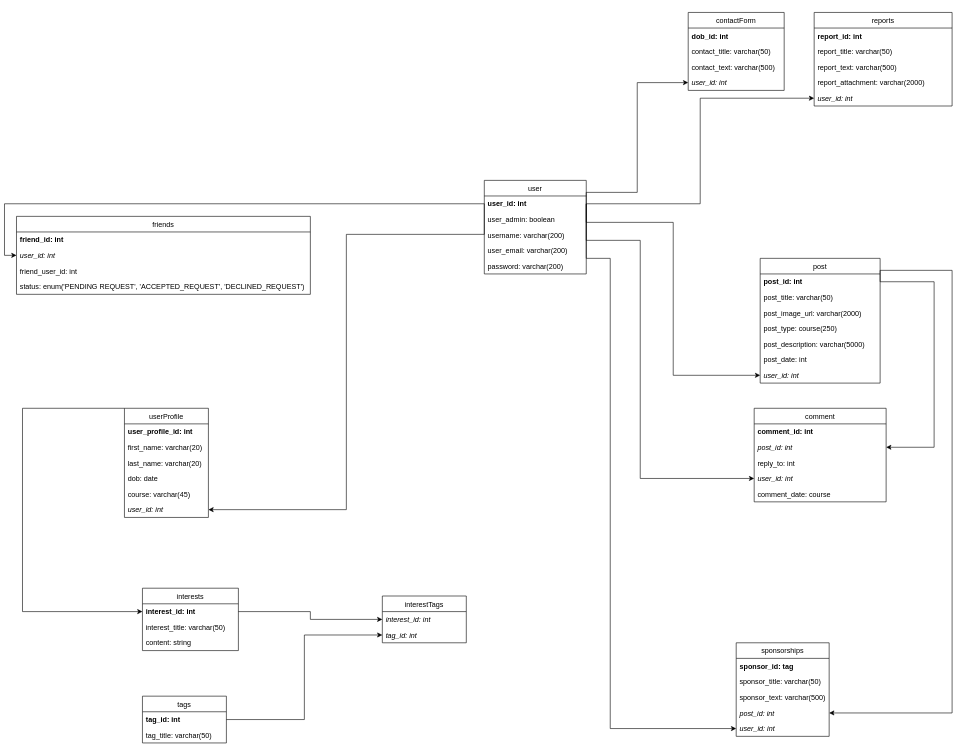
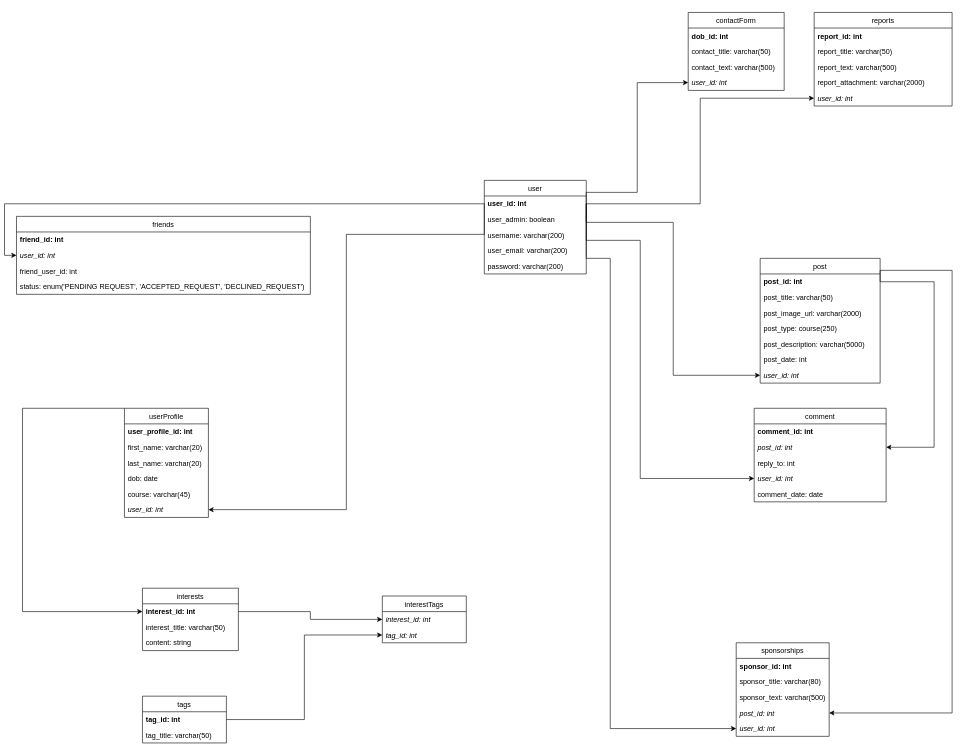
  <mxCell id="0" />
  <mxCell id="1" parent="0" />
  <mxCell id="2" value="user" style="swimlane;fontStyle=0;childLayout=stackLayout;horizontal=1;startSize=26;fillColor=none;horizontalStack=0;resizeParent=1;resizeParentMax=0;resizeLast=0;collapsible=1;marginBottom=0;" parent="1" vertex="1"><mxGeometry x="800" y="300" width="170" height="156" as="geometry" /></mxCell>
  <mxCell id="3" value="user_id: int" style="text;strokeColor=none;fillColor=none;align=left;verticalAlign=top;spacingLeft=4;spacingRight=4;overflow=hidden;rotatable=0;points=[[0,0.5],[1,0.5]];portConstraint=eastwest;fontStyle=1" parent="2" vertex="1"><mxGeometry y="26" width="170" height="26" as="geometry" /></mxCell>
  <mxCell id="4" value="user_admin: boolean" style="text;strokeColor=none;fillColor=none;align=left;verticalAlign=top;spacingLeft=4;spacingRight=4;overflow=hidden;rotatable=0;points=[[0,0.5],[1,0.5]];portConstraint=eastwest;" parent="2" vertex="1"><mxGeometry y="52" width="170" height="26" as="geometry" /></mxCell>
  <mxCell id="5" value="username: varchar(200)" style="text;strokeColor=none;fillColor=none;align=left;verticalAlign=top;spacingLeft=4;spacingRight=4;overflow=hidden;rotatable=0;points=[[0,0.5],[1,0.5]];portConstraint=eastwest;" parent="2" vertex="1"><mxGeometry y="78" width="170" height="26" as="geometry" /></mxCell>
  <mxCell id="6" value="user_email: varchar(200)" style="text;strokeColor=none;fillColor=none;align=left;verticalAlign=top;spacingLeft=4;spacingRight=4;overflow=hidden;rotatable=0;points=[[0,0.5],[1,0.5]];portConstraint=eastwest;" parent="2" vertex="1"><mxGeometry y="104" width="170" height="26" as="geometry" /></mxCell>
  <mxCell id="7" value="password: varchar(200)" style="text;strokeColor=none;fillColor=none;align=left;verticalAlign=top;spacingLeft=4;spacingRight=4;overflow=hidden;rotatable=0;points=[[0,0.5],[1,0.5]];portConstraint=eastwest;" parent="2" vertex="1"><mxGeometry y="130" width="170" height="26" as="geometry" /></mxCell>
  <mxCell id="8" style="edgeStyle=orthogonalEdgeStyle;rounded=0;orthogonalLoop=1;jettySize=auto;html=1;exitX=0;exitY=0;exitDx=0;exitDy=0;entryX=0;entryY=0.5;entryDx=0;entryDy=0;" parent="1" source="9" target="32" edge="1"><mxGeometry relative="1" as="geometry"><Array as="points"><mxPoint x="30" y="680" /><mxPoint x="30" y="1019" /></Array></mxGeometry></mxCell>
  <mxCell id="9" value="userProfile" style="swimlane;fontStyle=0;childLayout=stackLayout;horizontal=1;startSize=26;fillColor=none;horizontalStack=0;resizeParent=1;resizeParentMax=0;resizeLast=0;collapsible=1;marginBottom=0;" parent="1" vertex="1"><mxGeometry x="200" y="680" width="140" height="182" as="geometry" /></mxCell>
  <mxCell id="10" value="user_profile_id: int" style="text;strokeColor=none;fillColor=none;align=left;verticalAlign=top;spacingLeft=4;spacingRight=4;overflow=hidden;rotatable=0;points=[[0,0.5],[1,0.5]];portConstraint=eastwest;fontStyle=1" parent="9" vertex="1"><mxGeometry y="26" width="140" height="26" as="geometry" /></mxCell>
  <mxCell id="11" value="first_name: varchar(20)" style="text;strokeColor=none;fillColor=none;align=left;verticalAlign=top;spacingLeft=4;spacingRight=4;overflow=hidden;rotatable=0;points=[[0,0.5],[1,0.5]];portConstraint=eastwest;" parent="9" vertex="1"><mxGeometry y="52" width="140" height="26" as="geometry" /></mxCell>
  <mxCell id="12" value="last_name: varchar(20)" style="text;strokeColor=none;fillColor=none;align=left;verticalAlign=top;spacingLeft=4;spacingRight=4;overflow=hidden;rotatable=0;points=[[0,0.5],[1,0.5]];portConstraint=eastwest;" parent="9" vertex="1"><mxGeometry y="78" width="140" height="26" as="geometry" /></mxCell>
  <mxCell id="13" value="dob: date" style="text;strokeColor=none;fillColor=none;align=left;verticalAlign=top;spacingLeft=4;spacingRight=4;overflow=hidden;rotatable=0;points=[[0,0.5],[1,0.5]];portConstraint=eastwest;" parent="9" vertex="1"><mxGeometry y="104" width="140" height="26" as="geometry" /></mxCell>
  <mxCell id="14" value="course: varchar(45)" style="text;strokeColor=none;fillColor=none;align=left;verticalAlign=top;spacingLeft=4;spacingRight=4;overflow=hidden;rotatable=0;points=[[0,0.5],[1,0.5]];portConstraint=eastwest;" parent="9" vertex="1"><mxGeometry y="130" width="140" height="26" as="geometry" /></mxCell>
  <mxCell id="15" value="user_id: int" style="text;strokeColor=none;fillColor=none;align=left;verticalAlign=top;spacingLeft=4;spacingRight=4;overflow=hidden;rotatable=0;points=[[0,0.5],[1,0.5]];portConstraint=eastwest;fontStyle=2" parent="9" vertex="1"><mxGeometry y="156" width="140" height="26" as="geometry" /></mxCell>
  <mxCell id="16" value="post" style="swimlane;fontStyle=0;childLayout=stackLayout;horizontal=1;startSize=26;fillColor=none;horizontalStack=0;resizeParent=1;resizeParentMax=0;resizeLast=0;collapsible=1;marginBottom=0;" parent="1" vertex="1"><mxGeometry x="1260" y="430" width="200" height="208" as="geometry" /></mxCell>
  <mxCell id="17" value="post_id: int" style="text;strokeColor=none;fillColor=none;align=left;verticalAlign=top;spacingLeft=4;spacingRight=4;overflow=hidden;rotatable=0;points=[[0,0.5],[1,0.5]];portConstraint=eastwest;fontStyle=1" parent="16" vertex="1"><mxGeometry y="26" width="200" height="26" as="geometry" /></mxCell>
  <mxCell id="18" value="post_title: varchar(50)" style="text;strokeColor=none;fillColor=none;align=left;verticalAlign=top;spacingLeft=4;spacingRight=4;overflow=hidden;rotatable=0;points=[[0,0.5],[1,0.5]];portConstraint=eastwest;" parent="16" vertex="1"><mxGeometry y="52" width="200" height="26" as="geometry" /></mxCell>
  <mxCell id="19" value="post_image_url: varchar(2000)" style="text;strokeColor=none;fillColor=none;align=left;verticalAlign=top;spacingLeft=4;spacingRight=4;overflow=hidden;rotatable=0;points=[[0,0.5],[1,0.5]];portConstraint=eastwest;" parent="16" vertex="1"><mxGeometry y="78" width="200" height="26" as="geometry" /></mxCell>
  <mxCell id="20" value="post_type: course(250)" style="text;strokeColor=none;fillColor=none;align=left;verticalAlign=top;spacingLeft=4;spacingRight=4;overflow=hidden;rotatable=0;points=[[0,0.5],[1,0.5]];portConstraint=eastwest;" parent="16" vertex="1"><mxGeometry y="104" width="200" height="26" as="geometry" /></mxCell>
  <mxCell id="21" value="post_description: varchar(5000)" style="text;strokeColor=none;fillColor=none;align=left;verticalAlign=top;spacingLeft=4;spacingRight=4;overflow=hidden;rotatable=0;points=[[0,0.5],[1,0.5]];portConstraint=eastwest;" parent="16" vertex="1"><mxGeometry y="130" width="200" height="26" as="geometry" /></mxCell>
  <mxCell id="22" value="post_date: int" style="text;strokeColor=none;fillColor=none;align=left;verticalAlign=top;spacingLeft=4;spacingRight=4;overflow=hidden;rotatable=0;points=[[0,0.5],[1,0.5]];portConstraint=eastwest;" parent="16" vertex="1"><mxGeometry y="156" width="200" height="26" as="geometry" /></mxCell>
  <mxCell id="23" value="user_id: int" style="text;strokeColor=none;fillColor=none;align=left;verticalAlign=top;spacingLeft=4;spacingRight=4;overflow=hidden;rotatable=0;points=[[0,0.5],[1,0.5]];portConstraint=eastwest;fontStyle=2" parent="16" vertex="1"><mxGeometry y="182" width="200" height="26" as="geometry" /></mxCell>
  <mxCell id="24" style="edgeStyle=orthogonalEdgeStyle;rounded=0;orthogonalLoop=1;jettySize=auto;html=1;exitX=1;exitY=0.5;exitDx=0;exitDy=0;entryX=0;entryY=0.5;entryDx=0;entryDy=0;" parent="1" source="3" target="23" edge="1"><mxGeometry relative="1" as="geometry"><Array as="points"><mxPoint x="970" y="370" /><mxPoint x="1115" y="370" /><mxPoint x="1115" y="625" /></Array></mxGeometry></mxCell>
  <mxCell id="25" value="friends" style="swimlane;fontStyle=0;childLayout=stackLayout;horizontal=1;startSize=26;fillColor=none;horizontalStack=0;resizeParent=1;resizeParentMax=0;resizeLast=0;collapsible=1;marginBottom=0;" parent="1" vertex="1"><mxGeometry x="20" y="360" width="490" height="130" as="geometry" /></mxCell>
  <mxCell id="26" value="friend_id: int" style="text;strokeColor=none;fillColor=none;align=left;verticalAlign=top;spacingLeft=4;spacingRight=4;overflow=hidden;rotatable=0;points=[[0,0.5],[1,0.5]];portConstraint=eastwest;fontStyle=1" parent="25" vertex="1"><mxGeometry y="26" width="490" height="26" as="geometry" /></mxCell>
  <mxCell id="27" value="user_id: int" style="text;strokeColor=none;fillColor=none;align=left;verticalAlign=top;spacingLeft=4;spacingRight=4;overflow=hidden;rotatable=0;points=[[0,0.5],[1,0.5]];portConstraint=eastwest;fontStyle=2" parent="25" vertex="1"><mxGeometry y="52" width="490" height="26" as="geometry" /></mxCell>
  <mxCell id="28" value="friend_user_id: int" style="text;strokeColor=none;fillColor=none;align=left;verticalAlign=top;spacingLeft=4;spacingRight=4;overflow=hidden;rotatable=0;points=[[0,0.5],[1,0.5]];portConstraint=eastwest;" parent="25" vertex="1"><mxGeometry y="78" width="490" height="26" as="geometry" /></mxCell>
  <mxCell id="29" value="status: enum('PENDING REQUEST', 'ACCEPTED_REQUEST', 'DECLINED_REQUEST')" style="text;strokeColor=none;fillColor=none;align=left;verticalAlign=top;spacingLeft=4;spacingRight=4;overflow=hidden;rotatable=0;points=[[0,0.5],[1,0.5]];portConstraint=eastwest;" parent="25" vertex="1"><mxGeometry y="104" width="490" height="26" as="geometry" /></mxCell>
  <mxCell id="30" style="edgeStyle=orthogonalEdgeStyle;rounded=0;orthogonalLoop=1;jettySize=auto;html=1;exitX=0;exitY=0.5;exitDx=0;exitDy=0;entryX=0;entryY=0.5;entryDx=0;entryDy=0;" parent="1" source="3" target="27" edge="1"><mxGeometry relative="1" as="geometry" /></mxCell>
  <mxCell id="31" value="interests" style="swimlane;fontStyle=0;childLayout=stackLayout;horizontal=1;startSize=26;fillColor=none;horizontalStack=0;resizeParent=1;resizeParentMax=0;resizeLast=0;collapsible=1;marginBottom=0;" parent="1" vertex="1"><mxGeometry x="230" y="980" width="160" height="104" as="geometry" /></mxCell>
  <mxCell id="32" value="interest_id: int" style="text;strokeColor=none;fillColor=none;align=left;verticalAlign=top;spacingLeft=4;spacingRight=4;overflow=hidden;rotatable=0;points=[[0,0.5],[1,0.5]];portConstraint=eastwest;fontStyle=1" parent="31" vertex="1"><mxGeometry y="26" width="160" height="26" as="geometry" /></mxCell>
  <mxCell id="33" value="interest_title: varchar(50)" style="text;strokeColor=none;fillColor=none;align=left;verticalAlign=top;spacingLeft=4;spacingRight=4;overflow=hidden;rotatable=0;points=[[0,0.5],[1,0.5]];portConstraint=eastwest;" parent="31" vertex="1"><mxGeometry y="52" width="160" height="26" as="geometry" /></mxCell>
  <mxCell id="34" value="content: string" style="text;strokeColor=none;fillColor=none;align=left;verticalAlign=top;spacingLeft=4;spacingRight=4;overflow=hidden;rotatable=0;points=[[0,0.5],[1,0.5]];portConstraint=eastwest;" parent="31" vertex="1"><mxGeometry y="78" width="160" height="26" as="geometry" /></mxCell>
  <mxCell id="35" value="tags" style="swimlane;fontStyle=0;childLayout=stackLayout;horizontal=1;startSize=26;fillColor=none;horizontalStack=0;resizeParent=1;resizeParentMax=0;resizeLast=0;collapsible=1;marginBottom=0;" parent="1" vertex="1"><mxGeometry x="230" y="1160" width="140" height="78" as="geometry" /></mxCell>
  <mxCell id="36" value="tag_id: int" style="text;strokeColor=none;fillColor=none;align=left;verticalAlign=top;spacingLeft=4;spacingRight=4;overflow=hidden;rotatable=0;points=[[0,0.5],[1,0.5]];portConstraint=eastwest;fontStyle=1" parent="35" vertex="1"><mxGeometry y="26" width="140" height="26" as="geometry" /></mxCell>
  <mxCell id="37" value="tag_title: varchar(50)" style="text;strokeColor=none;fillColor=none;align=left;verticalAlign=top;spacingLeft=4;spacingRight=4;overflow=hidden;rotatable=0;points=[[0,0.5],[1,0.5]];portConstraint=eastwest;" parent="35" vertex="1"><mxGeometry y="52" width="140" height="26" as="geometry" /></mxCell>
  <mxCell id="38" value="interestTags" style="swimlane;fontStyle=0;childLayout=stackLayout;horizontal=1;startSize=26;fillColor=none;horizontalStack=0;resizeParent=1;resizeParentMax=0;resizeLast=0;collapsible=1;marginBottom=0;" parent="1" vertex="1"><mxGeometry x="630" y="993" width="140" height="78" as="geometry" /></mxCell>
  <mxCell id="39" value="interest_id: int" style="text;strokeColor=none;fillColor=none;align=left;verticalAlign=top;spacingLeft=4;spacingRight=4;overflow=hidden;rotatable=0;points=[[0,0.5],[1,0.5]];portConstraint=eastwest;fontStyle=2" parent="38" vertex="1"><mxGeometry y="26" width="140" height="26" as="geometry" /></mxCell>
  <mxCell id="40" value="tag_id: int" style="text;strokeColor=none;fillColor=none;align=left;verticalAlign=top;spacingLeft=4;spacingRight=4;overflow=hidden;rotatable=0;points=[[0,0.5],[1,0.5]];portConstraint=eastwest;fontStyle=2" parent="38" vertex="1"><mxGeometry y="52" width="140" height="26" as="geometry" /></mxCell>
  <mxCell id="41" style="edgeStyle=orthogonalEdgeStyle;rounded=0;orthogonalLoop=1;jettySize=auto;html=1;exitX=1;exitY=0.5;exitDx=0;exitDy=0;entryX=0;entryY=0.5;entryDx=0;entryDy=0;" parent="1" source="36" target="40" edge="1"><mxGeometry relative="1" as="geometry" /></mxCell>
  <mxCell id="42" style="edgeStyle=orthogonalEdgeStyle;rounded=0;orthogonalLoop=1;jettySize=auto;html=1;exitX=1;exitY=0.5;exitDx=0;exitDy=0;entryX=0;entryY=0.5;entryDx=0;entryDy=0;" parent="1" source="32" target="39" edge="1"><mxGeometry relative="1" as="geometry" /></mxCell>
  <mxCell id="43" value="comment" style="swimlane;fontStyle=0;childLayout=stackLayout;horizontal=1;startSize=26;fillColor=none;horizontalStack=0;resizeParent=1;resizeParentMax=0;resizeLast=0;collapsible=1;marginBottom=0;" parent="1" vertex="1"><mxGeometry x="1250" y="680" width="220" height="156" as="geometry" /></mxCell>
  <mxCell id="44" value="comment_id: int" style="text;strokeColor=none;fillColor=none;align=left;verticalAlign=top;spacingLeft=4;spacingRight=4;overflow=hidden;rotatable=0;points=[[0,0.5],[1,0.5]];portConstraint=eastwest;fontStyle=1" parent="43" vertex="1"><mxGeometry y="26" width="220" height="26" as="geometry" /></mxCell>
  <mxCell id="45" value="post_id: int" style="text;strokeColor=none;fillColor=none;align=left;verticalAlign=top;spacingLeft=4;spacingRight=4;overflow=hidden;rotatable=0;points=[[0,0.5],[1,0.5]];portConstraint=eastwest;fontStyle=2" parent="43" vertex="1"><mxGeometry y="52" width="220" height="26" as="geometry" /></mxCell>
  <mxCell id="46" value="reply_to: int" style="text;strokeColor=none;fillColor=none;align=left;verticalAlign=top;spacingLeft=4;spacingRight=4;overflow=hidden;rotatable=0;points=[[0,0.5],[1,0.5]];portConstraint=eastwest;" parent="43" vertex="1"><mxGeometry y="78" width="220" height="26" as="geometry" /></mxCell>
  <mxCell id="47" value="user_id: int" style="text;strokeColor=none;fillColor=none;align=left;verticalAlign=top;spacingLeft=4;spacingRight=4;overflow=hidden;rotatable=0;points=[[0,0.5],[1,0.5]];portConstraint=eastwest;fontStyle=2" parent="43" vertex="1"><mxGeometry y="104" width="220" height="26" as="geometry" /></mxCell>
- <mxCell id="48" value="comment_date: course" style="text;strokeColor=none;fillColor=none;align=left;verticalAlign=top;spacingLeft=4;spacingRight=4;overflow=hidden;rotatable=0;points=[[0,0.5],[1,0.5]];portConstraint=eastwest;" parent="43" vertex="1"><mxGeometry y="130" width="220" height="26" as="geometry" /></mxCell>
+ <mxCell id="48" value="comment_date: date" style="text;strokeColor=none;fillColor=none;align=left;verticalAlign=top;spacingLeft=4;spacingRight=4;overflow=hidden;rotatable=0;points=[[0,0.5],[1,0.5]];portConstraint=eastwest;" parent="43" vertex="1"><mxGeometry y="130" width="220" height="26" as="geometry" /></mxCell>
  <mxCell id="49" value="reports" style="swimlane;fontStyle=0;childLayout=stackLayout;horizontal=1;startSize=26;fillColor=none;horizontalStack=0;resizeParent=1;resizeParentMax=0;resizeLast=0;collapsible=1;marginBottom=0;" parent="1" vertex="1"><mxGeometry x="1350" y="20" width="230" height="156" as="geometry" /></mxCell>
  <mxCell id="50" value="report_id: int" style="text;strokeColor=none;fillColor=none;align=left;verticalAlign=top;spacingLeft=4;spacingRight=4;overflow=hidden;rotatable=0;points=[[0,0.5],[1,0.5]];portConstraint=eastwest;fontStyle=1" parent="49" vertex="1"><mxGeometry y="26" width="230" height="26" as="geometry" /></mxCell>
  <mxCell id="51" value="report_title: varchar(50)" style="text;strokeColor=none;fillColor=none;align=left;verticalAlign=top;spacingLeft=4;spacingRight=4;overflow=hidden;rotatable=0;points=[[0,0.5],[1,0.5]];portConstraint=eastwest;" parent="49" vertex="1"><mxGeometry y="52" width="230" height="26" as="geometry" /></mxCell>
  <mxCell id="52" value="report_text: varchar(500)" style="text;strokeColor=none;fillColor=none;align=left;verticalAlign=top;spacingLeft=4;spacingRight=4;overflow=hidden;rotatable=0;points=[[0,0.5],[1,0.5]];portConstraint=eastwest;" parent="49" vertex="1"><mxGeometry y="78" width="230" height="26" as="geometry" /></mxCell>
  <mxCell id="53" value="report_attachment: varchar(2000)" style="text;strokeColor=none;fillColor=none;align=left;verticalAlign=top;spacingLeft=4;spacingRight=4;overflow=hidden;rotatable=0;points=[[0,0.5],[1,0.5]];portConstraint=eastwest;" parent="49" vertex="1"><mxGeometry y="104" width="230" height="26" as="geometry" /></mxCell>
  <mxCell id="54" value="user_id: int" style="text;strokeColor=none;fillColor=none;align=left;verticalAlign=top;spacingLeft=4;spacingRight=4;overflow=hidden;rotatable=0;points=[[0,0.5],[1,0.5]];portConstraint=eastwest;fontStyle=2" parent="49" vertex="1"><mxGeometry y="130" width="230" height="26" as="geometry" /></mxCell>
  <mxCell id="55" value="contactForm" style="swimlane;fontStyle=0;childLayout=stackLayout;horizontal=1;startSize=26;fillColor=none;horizontalStack=0;resizeParent=1;resizeParentMax=0;resizeLast=0;collapsible=1;marginBottom=0;" parent="1" vertex="1"><mxGeometry x="1140" y="20" width="160" height="130" as="geometry" /></mxCell>
  <mxCell id="56" value="dob_id: int" style="text;strokeColor=none;fillColor=none;align=left;verticalAlign=top;spacingLeft=4;spacingRight=4;overflow=hidden;rotatable=0;points=[[0,0.5],[1,0.5]];portConstraint=eastwest;fontStyle=1" parent="55" vertex="1"><mxGeometry y="26" width="160" height="26" as="geometry" /></mxCell>
  <mxCell id="57" value="contact_title: varchar(50)" style="text;strokeColor=none;fillColor=none;align=left;verticalAlign=top;spacingLeft=4;spacingRight=4;overflow=hidden;rotatable=0;points=[[0,0.5],[1,0.5]];portConstraint=eastwest;" parent="55" vertex="1"><mxGeometry y="52" width="160" height="26" as="geometry" /></mxCell>
  <mxCell id="58" value="contact_text: varchar(500)" style="text;strokeColor=none;fillColor=none;align=left;verticalAlign=top;spacingLeft=4;spacingRight=4;overflow=hidden;rotatable=0;points=[[0,0.5],[1,0.5]];portConstraint=eastwest;" parent="55" vertex="1"><mxGeometry y="78" width="160" height="26" as="geometry" /></mxCell>
  <mxCell id="59" value="user_id: int" style="text;strokeColor=none;fillColor=none;align=left;verticalAlign=top;spacingLeft=4;spacingRight=4;overflow=hidden;rotatable=0;points=[[0,0.5],[1,0.5]];portConstraint=eastwest;fontStyle=2" parent="55" vertex="1"><mxGeometry y="104" width="160" height="26" as="geometry" /></mxCell>
  <mxCell id="60" value="sponsorships" style="swimlane;fontStyle=0;childLayout=stackLayout;horizontal=1;startSize=26;fillColor=none;horizontalStack=0;resizeParent=1;resizeParentMax=0;resizeLast=0;collapsible=1;marginBottom=0;" parent="1" vertex="1"><mxGeometry x="1220" y="1071" width="155" height="156" as="geometry" /></mxCell>
- <mxCell id="61" value="sponsor_id: tag" style="text;strokeColor=none;fillColor=none;align=left;verticalAlign=top;spacingLeft=4;spacingRight=4;overflow=hidden;rotatable=0;points=[[0,0.5],[1,0.5]];portConstraint=eastwest;fontStyle=1" parent="60" vertex="1"><mxGeometry y="26" width="155" height="26" as="geometry" /></mxCell>
- <mxCell id="62" value="sponsor_title: varchar(50)" style="text;strokeColor=none;fillColor=none;align=left;verticalAlign=top;spacingLeft=4;spacingRight=4;overflow=hidden;rotatable=0;points=[[0,0.5],[1,0.5]];portConstraint=eastwest;" parent="60" vertex="1"><mxGeometry y="52" width="155" height="26" as="geometry" /></mxCell>
+ <mxCell id="61" value="sponsor_id: int" style="text;strokeColor=none;fillColor=none;align=left;verticalAlign=top;spacingLeft=4;spacingRight=4;overflow=hidden;rotatable=0;points=[[0,0.5],[1,0.5]];portConstraint=eastwest;fontStyle=1" parent="60" vertex="1"><mxGeometry y="26" width="155" height="26" as="geometry" /></mxCell>
+ <mxCell id="62" value="sponsor_title: varchar(80)" style="text;strokeColor=none;fillColor=none;align=left;verticalAlign=top;spacingLeft=4;spacingRight=4;overflow=hidden;rotatable=0;points=[[0,0.5],[1,0.5]];portConstraint=eastwest;" parent="60" vertex="1"><mxGeometry y="52" width="155" height="26" as="geometry" /></mxCell>
  <mxCell id="63" value="sponsor_text: varchar(500)" style="text;strokeColor=none;fillColor=none;align=left;verticalAlign=top;spacingLeft=4;spacingRight=4;overflow=hidden;rotatable=0;points=[[0,0.5],[1,0.5]];portConstraint=eastwest;" parent="60" vertex="1"><mxGeometry y="78" width="155" height="26" as="geometry" /></mxCell>
  <mxCell id="64" value="post_id: int" style="text;strokeColor=none;fillColor=none;align=left;verticalAlign=top;spacingLeft=4;spacingRight=4;overflow=hidden;rotatable=0;points=[[0,0.5],[1,0.5]];portConstraint=eastwest;fontStyle=2" parent="60" vertex="1"><mxGeometry y="104" width="155" height="26" as="geometry" /></mxCell>
  <mxCell id="65" value="user_id: int" style="text;strokeColor=none;fillColor=none;align=left;verticalAlign=top;spacingLeft=4;spacingRight=4;overflow=hidden;rotatable=0;points=[[0,0.5],[1,0.5]];portConstraint=eastwest;fontStyle=2" parent="60" vertex="1"><mxGeometry y="130" width="155" height="26" as="geometry" /></mxCell>
  <mxCell id="66" style="edgeStyle=orthogonalEdgeStyle;rounded=0;orthogonalLoop=1;jettySize=auto;html=1;exitX=1;exitY=0.5;exitDx=0;exitDy=0;entryX=0;entryY=0.5;entryDx=0;entryDy=0;" parent="1" source="3" target="65" edge="1"><mxGeometry relative="1" as="geometry"><Array as="points"><mxPoint x="970" y="430" /><mxPoint x="1010" y="430" /><mxPoint x="1010" y="1214" /></Array></mxGeometry></mxCell>
  <mxCell id="67" style="edgeStyle=orthogonalEdgeStyle;rounded=0;orthogonalLoop=1;jettySize=auto;html=1;exitX=1;exitY=0.5;exitDx=0;exitDy=0;entryX=1;entryY=0.5;entryDx=0;entryDy=0;" parent="1" source="17" target="45" edge="1"><mxGeometry relative="1" as="geometry"><Array as="points"><mxPoint x="1550" y="469" /><mxPoint x="1550" y="745" /></Array></mxGeometry></mxCell>
  <mxCell id="68" style="edgeStyle=orthogonalEdgeStyle;rounded=0;orthogonalLoop=1;jettySize=auto;html=1;exitX=1;exitY=0.5;exitDx=0;exitDy=0;entryX=0;entryY=0.5;entryDx=0;entryDy=0;" parent="1" source="3" target="47" edge="1"><mxGeometry relative="1" as="geometry"><Array as="points"><mxPoint x="970" y="400" /><mxPoint x="1060" y="400" /><mxPoint x="1060" y="797" /></Array></mxGeometry></mxCell>
  <mxCell id="69" style="edgeStyle=orthogonalEdgeStyle;rounded=0;orthogonalLoop=1;jettySize=auto;html=1;exitX=1;exitY=0.5;exitDx=0;exitDy=0;entryX=0;entryY=0.5;entryDx=0;entryDy=0;" parent="1" source="3" target="59" edge="1"><mxGeometry relative="1" as="geometry"><Array as="points"><mxPoint x="970" y="320" /><mxPoint x="1055" y="320" /><mxPoint x="1055" y="137" /></Array></mxGeometry></mxCell>
  <mxCell id="70" style="edgeStyle=orthogonalEdgeStyle;rounded=0;orthogonalLoop=1;jettySize=auto;html=1;exitX=1;exitY=0.5;exitDx=0;exitDy=0;entryX=0;entryY=0.5;entryDx=0;entryDy=0;" parent="1" source="3" target="54" edge="1"><mxGeometry relative="1" as="geometry" /></mxCell>
  <mxCell id="71" style="edgeStyle=orthogonalEdgeStyle;rounded=0;orthogonalLoop=1;jettySize=auto;html=1;exitX=1;exitY=0.5;exitDx=0;exitDy=0;entryX=1;entryY=0.5;entryDx=0;entryDy=0;" parent="1" source="17" target="64" edge="1"><mxGeometry relative="1" as="geometry"><Array as="points"><mxPoint x="1460" y="450" /><mxPoint x="1580" y="450" /><mxPoint x="1580" y="1188" /></Array></mxGeometry></mxCell>
  <mxCell id="72" style="edgeStyle=orthogonalEdgeStyle;rounded=0;orthogonalLoop=1;jettySize=auto;html=1;exitX=0;exitY=0.5;exitDx=0;exitDy=0;entryX=1;entryY=0.5;entryDx=0;entryDy=0;" parent="1" source="3" target="15" edge="1"><mxGeometry relative="1" as="geometry"><Array as="points"><mxPoint x="800" y="390" /><mxPoint x="570" y="390" /><mxPoint x="570" y="849" /></Array></mxGeometry></mxCell>
